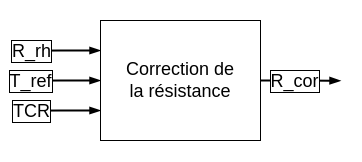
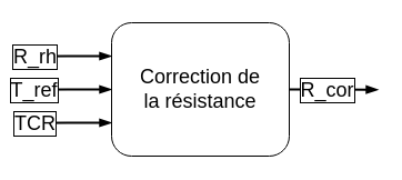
  <mxCell id="0" />
  <mxCell id="1" parent="0" />
  <mxCell id="2" style="edgeStyle=orthogonalEdgeStyle;rounded=0;orthogonalLoop=1;jettySize=auto;html=1;exitX=1;exitY=0.5;exitDx=0;exitDy=0;strokeWidth=2;endArrow=blockThin;endFill=1;" edge="1" parent="1" source="10"><mxGeometry relative="1" as="geometry"><mxPoint x="340" y="80.19" as="targetPoint" /></mxGeometry></mxCell>
  <mxCell id="3" value="&lt;font style=&quot;font-size: 18px;&quot;&gt;R_cor&lt;/font&gt;" style="edgeLabel;html=1;align=center;verticalAlign=middle;resizable=0;points=[];labelBorderColor=#000000;fontSize=18;" vertex="1" connectable="0" parent="2"><mxGeometry x="-0.177" relative="1" as="geometry"><mxPoint as="offset" /></mxGeometry></mxCell>
  <mxCell id="4" style="edgeStyle=orthogonalEdgeStyle;rounded=0;orthogonalLoop=1;jettySize=auto;html=1;exitX=0;exitY=0.25;exitDx=0;exitDy=0;endArrow=none;endFill=0;strokeWidth=2;startArrow=blockThin;startFill=1;" edge="1" parent="1" source="10"><mxGeometry relative="1" as="geometry"><mxPoint x="20" y="50.19" as="targetPoint" /></mxGeometry></mxCell>
  <mxCell id="5" value="&lt;font style=&quot;font-size: 18px;&quot;&gt;R_rh&lt;/font&gt;" style="edgeLabel;html=1;align=center;verticalAlign=middle;resizable=0;points=[];labelBorderColor=#000000;fontSize=18;" vertex="1" connectable="0" parent="4"><mxGeometry x="0.723" relative="1" as="geometry"><mxPoint as="offset" /></mxGeometry></mxCell>
  <mxCell id="6" style="edgeStyle=orthogonalEdgeStyle;rounded=0;orthogonalLoop=1;jettySize=auto;html=1;exitX=0;exitY=0.5;exitDx=0;exitDy=0;endArrow=none;endFill=0;strokeWidth=2;startArrow=blockThin;startFill=1;" edge="1" parent="1" source="10"><mxGeometry relative="1" as="geometry"><mxPoint x="20" y="80.19" as="targetPoint" /></mxGeometry></mxCell>
  <mxCell id="7" value="&lt;font style=&quot;font-size: 18px;&quot;&gt;T_ref&lt;/font&gt;" style="edgeLabel;html=1;align=center;verticalAlign=middle;resizable=0;points=[];labelBorderColor=#000000;fontSize=18;" vertex="1" connectable="0" parent="6"><mxGeometry x="0.759" relative="1" as="geometry"><mxPoint as="offset" /></mxGeometry></mxCell>
  <mxCell id="8" style="edgeStyle=orthogonalEdgeStyle;rounded=0;orthogonalLoop=1;jettySize=auto;html=1;exitX=0;exitY=0.75;exitDx=0;exitDy=0;endArrow=none;endFill=0;strokeWidth=2;startArrow=blockThin;startFill=1;" edge="1" parent="1" source="10"><mxGeometry relative="1" as="geometry"><mxPoint x="20" y="110.19" as="targetPoint" /></mxGeometry></mxCell>
  <mxCell id="9" value="&lt;font style=&quot;font-size: 18px;&quot;&gt;TCR&lt;/font&gt;" style="edgeLabel;html=1;align=center;verticalAlign=middle;resizable=0;points=[];labelBorderColor=#000000;spacing=7;spacingRight=0;fontSize=18;" vertex="1" connectable="0" parent="8"><mxGeometry x="0.688" relative="1" as="geometry"><mxPoint x="-2.57" as="offset" /></mxGeometry></mxCell>
- <mxCell id="10" value="&lt;font style=&quot;font-size: 18px&quot;&gt;Correction de&lt;br&gt;la résistance&lt;/font&gt;" style="whiteSpace=wrap;html=1;rounded=0;" vertex="1" parent="1"><mxGeometry x="100" y="20" width="160" height="120" as="geometry" /></mxCell>
+ <mxCell id="10" value="&lt;font style=&quot;font-size: 18px&quot;&gt;Correction de&lt;br&gt;la résistance&lt;/font&gt;" style="rounded=1;whiteSpace=wrap;html=1;" vertex="1" parent="1"><mxGeometry x="100" y="20" width="160" height="120" as="geometry" /></mxCell>
